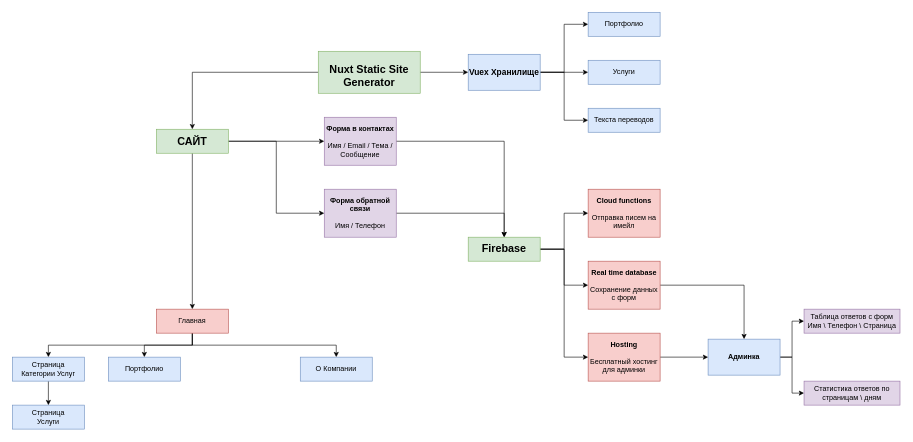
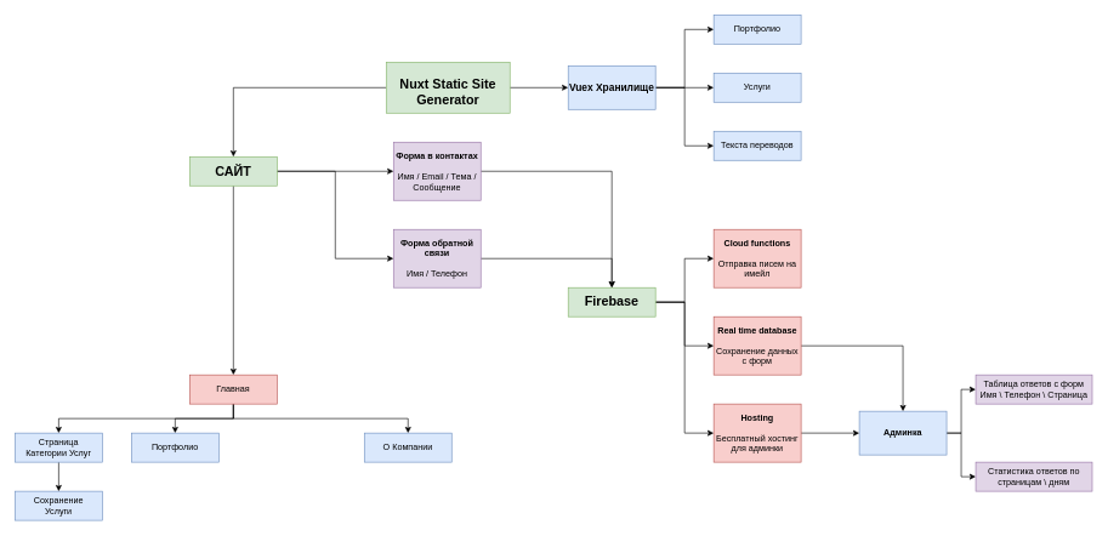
  <mxCell id="0" />
  <mxCell id="1" parent="0" />
  <mxCell id="2" value="" style="edgeStyle=orthogonalEdgeStyle;rounded=0;orthogonalLoop=1;jettySize=auto;html=1;" parent="1" source="5" target="9" edge="1"><mxGeometry relative="1" as="geometry" /></mxCell>
  <mxCell id="3" style="edgeStyle=orthogonalEdgeStyle;rounded=0;orthogonalLoop=1;jettySize=auto;html=1;exitX=1;exitY=0.5;exitDx=0;exitDy=0;entryX=0;entryY=0.5;entryDx=0;entryDy=0;" parent="1" source="5" target="16" edge="1"><mxGeometry relative="1" as="geometry"><Array as="points"><mxPoint x="460" y="235" /><mxPoint x="460" y="355" /></Array></mxGeometry></mxCell>
  <mxCell id="4" style="edgeStyle=orthogonalEdgeStyle;rounded=0;orthogonalLoop=1;jettySize=auto;html=1;exitX=1;exitY=0.5;exitDx=0;exitDy=0;entryX=0;entryY=0.5;entryDx=0;entryDy=0;" parent="1" source="5" target="18" edge="1"><mxGeometry relative="1" as="geometry" /></mxCell>
  <mxCell id="5" value="&lt;b&gt;&lt;font style=&quot;font-size: 18px&quot;&gt;САЙТ&lt;/font&gt;&lt;/b&gt;" style="rounded=0;whiteSpace=wrap;html=1;fillColor=#d5e8d4;strokeColor=#82b366;" parent="1" vertex="1"><mxGeometry x="260" y="215" width="120" height="40" as="geometry" /></mxCell>
  <mxCell id="6" style="edgeStyle=orthogonalEdgeStyle;rounded=0;orthogonalLoop=1;jettySize=auto;html=1;exitX=0.5;exitY=1;exitDx=0;exitDy=0;entryX=0.5;entryY=0;entryDx=0;entryDy=0;" parent="1" source="9" target="13" edge="1"><mxGeometry relative="1" as="geometry" /></mxCell>
  <mxCell id="7" style="edgeStyle=orthogonalEdgeStyle;rounded=0;orthogonalLoop=1;jettySize=auto;html=1;exitX=0.5;exitY=1;exitDx=0;exitDy=0;entryX=0.5;entryY=0;entryDx=0;entryDy=0;" parent="1" source="9" target="11" edge="1"><mxGeometry relative="1" as="geometry" /></mxCell>
  <mxCell id="8" style="edgeStyle=orthogonalEdgeStyle;rounded=0;orthogonalLoop=1;jettySize=auto;html=1;exitX=0.5;exitY=1;exitDx=0;exitDy=0;entryX=0.5;entryY=0;entryDx=0;entryDy=0;" parent="1" source="9" target="14" edge="1"><mxGeometry relative="1" as="geometry" /></mxCell>
  <mxCell id="9" value="Главная" style="whiteSpace=wrap;html=1;rounded=0;fillColor=#f8cecc;strokeColor=#b85450;" parent="1" vertex="1"><mxGeometry x="260" y="515" width="120" height="40" as="geometry" /></mxCell>
- <mxCell id="10" value="&lt;div&gt;Страница&lt;/div&gt;&lt;div&gt;Услуги&lt;/div&gt;" style="rounded=0;whiteSpace=wrap;html=1;fillColor=#dae8fc;strokeColor=#6c8ebf;" parent="1" vertex="1"><mxGeometry x="20" y="675" width="120" height="40" as="geometry" /></mxCell>
+ <mxCell id="10" value="&lt;div&gt;Сохранение&lt;/div&gt;&lt;div&gt;Услуги&lt;/div&gt;" style="rounded=0;whiteSpace=wrap;html=1;fillColor=#dae8fc;strokeColor=#6c8ebf;" parent="1" vertex="1"><mxGeometry x="20" y="675" width="120" height="40" as="geometry" /></mxCell>
  <mxCell id="11" value="Портфолио" style="rounded=0;whiteSpace=wrap;html=1;fillColor=#dae8fc;strokeColor=#6c8ebf;" parent="1" vertex="1"><mxGeometry x="180" y="595" width="120" height="40" as="geometry" /></mxCell>
  <mxCell id="12" style="edgeStyle=orthogonalEdgeStyle;rounded=0;orthogonalLoop=1;jettySize=auto;html=1;exitX=0.5;exitY=1;exitDx=0;exitDy=0;entryX=0.5;entryY=0;entryDx=0;entryDy=0;" parent="1" source="13" target="10" edge="1"><mxGeometry relative="1" as="geometry" /></mxCell>
  <mxCell id="13" value="&lt;div&gt;Страница&lt;/div&gt;&lt;div&gt;Категории Услуг&lt;/div&gt;" style="rounded=0;whiteSpace=wrap;html=1;fillColor=#dae8fc;strokeColor=#6c8ebf;" parent="1" vertex="1"><mxGeometry x="20" y="595" width="120" height="40" as="geometry" /></mxCell>
  <mxCell id="14" value="О Компании" style="rounded=0;whiteSpace=wrap;html=1;fillColor=#dae8fc;strokeColor=#6c8ebf;" parent="1" vertex="1"><mxGeometry x="500" y="595" width="120" height="40" as="geometry" /></mxCell>
  <mxCell id="15" style="edgeStyle=orthogonalEdgeStyle;rounded=0;orthogonalLoop=1;jettySize=auto;html=1;exitX=1;exitY=0.5;exitDx=0;exitDy=0;entryX=0.5;entryY=0;entryDx=0;entryDy=0;" parent="1" source="16" target="22" edge="1"><mxGeometry relative="1" as="geometry" /></mxCell>
  <mxCell id="16" value="&lt;div&gt;&lt;b&gt;Форма обратной связи&lt;/b&gt;&lt;/div&gt;&lt;div&gt;&lt;br&gt;&lt;/div&gt;&lt;div&gt;Имя / Телефон&lt;br&gt;&lt;/div&gt;" style="rounded=0;whiteSpace=wrap;html=1;fillColor=#e1d5e7;strokeColor=#9673a6;" parent="1" vertex="1"><mxGeometry x="540" y="315" width="120" height="80" as="geometry" /></mxCell>
  <mxCell id="17" style="edgeStyle=orthogonalEdgeStyle;rounded=0;orthogonalLoop=1;jettySize=auto;html=1;exitX=1;exitY=0.5;exitDx=0;exitDy=0;entryX=0.5;entryY=0;entryDx=0;entryDy=0;" parent="1" source="18" target="22" edge="1"><mxGeometry relative="1" as="geometry" /></mxCell>
  <mxCell id="18" value="&lt;div&gt;&lt;b&gt;Форма в контактах&lt;/b&gt;&lt;/div&gt;&lt;div&gt;&lt;br&gt;&lt;/div&gt;&lt;div&gt;Имя / Email / Тема / Сообщение&lt;br&gt;&lt;/div&gt;" style="rounded=0;whiteSpace=wrap;html=1;fillColor=#e1d5e7;strokeColor=#9673a6;" parent="1" vertex="1"><mxGeometry x="540" y="195" width="120" height="80" as="geometry" /></mxCell>
  <mxCell id="19" style="edgeStyle=orthogonalEdgeStyle;rounded=0;orthogonalLoop=1;jettySize=auto;html=1;exitX=1;exitY=0.5;exitDx=0;exitDy=0;entryX=0;entryY=0.5;entryDx=0;entryDy=0;" parent="1" source="22" target="23" edge="1"><mxGeometry relative="1" as="geometry" /></mxCell>
  <mxCell id="20" style="edgeStyle=orthogonalEdgeStyle;rounded=0;orthogonalLoop=1;jettySize=auto;html=1;exitX=1;exitY=0.5;exitDx=0;exitDy=0;" parent="1" source="22" target="25" edge="1"><mxGeometry relative="1" as="geometry" /></mxCell>
  <mxCell id="21" style="edgeStyle=orthogonalEdgeStyle;rounded=0;orthogonalLoop=1;jettySize=auto;html=1;exitX=1;exitY=0.5;exitDx=0;exitDy=0;entryX=0;entryY=0.5;entryDx=0;entryDy=0;" edge="1" parent="1" source="22" target="33"><mxGeometry relative="1" as="geometry" /></mxCell>
  <mxCell id="22" value="&lt;b&gt;&lt;font style=&quot;font-size: 18px&quot;&gt;Firebase&lt;/font&gt;&lt;/b&gt;" style="rounded=0;whiteSpace=wrap;html=1;fillColor=#d5e8d4;strokeColor=#82b366;" parent="1" vertex="1"><mxGeometry x="780" y="395" width="120" height="40" as="geometry" /></mxCell>
  <mxCell id="23" value="&lt;div&gt;&lt;b&gt;Cloud functions&lt;/b&gt;&lt;/div&gt;&lt;div&gt;&lt;b&gt;&lt;br&gt;&lt;/b&gt;&lt;/div&gt;&lt;div&gt;Отправка писем на имейл&lt;br&gt;&lt;b&gt;&lt;/b&gt;&lt;/div&gt;" style="whiteSpace=wrap;html=1;rounded=0;fillColor=#f8cecc;strokeColor=#b85450;" parent="1" vertex="1"><mxGeometry x="980" y="315" width="120" height="80" as="geometry" /></mxCell>
  <mxCell id="24" value="" style="edgeStyle=orthogonalEdgeStyle;rounded=0;orthogonalLoop=1;jettySize=auto;html=1;" parent="1" source="25" target="28" edge="1"><mxGeometry relative="1" as="geometry" /></mxCell>
  <mxCell id="25" value="&lt;b&gt;Real time database&lt;br&gt;&lt;/b&gt;&lt;div&gt;&lt;b&gt;&lt;br&gt;&lt;/b&gt;&lt;/div&gt;&lt;div&gt;Сохранение данных с форм&lt;br&gt;&lt;b&gt;&lt;/b&gt;&lt;/div&gt;" style="whiteSpace=wrap;html=1;rounded=0;fillColor=#f8cecc;strokeColor=#b85450;" parent="1" vertex="1"><mxGeometry x="980" y="435" width="120" height="80" as="geometry" /></mxCell>
  <mxCell id="26" value="" style="edgeStyle=orthogonalEdgeStyle;rounded=0;orthogonalLoop=1;jettySize=auto;html=1;entryX=0;entryY=0.5;entryDx=0;entryDy=0;" edge="1" parent="1" source="28" target="40"><mxGeometry relative="1" as="geometry" /></mxCell>
  <mxCell id="27" style="edgeStyle=orthogonalEdgeStyle;rounded=0;orthogonalLoop=1;jettySize=auto;html=1;exitX=1;exitY=0.5;exitDx=0;exitDy=0;entryX=0;entryY=0.5;entryDx=0;entryDy=0;" edge="1" parent="1" source="28" target="41"><mxGeometry relative="1" as="geometry" /></mxCell>
  <mxCell id="28" value="&lt;div&gt;&lt;b&gt;Админка &lt;/b&gt;&lt;br&gt;&lt;/div&gt;" style="whiteSpace=wrap;html=1;rounded=0;strokeColor=#6c8ebf;fillColor=#dae8fc;" parent="1" vertex="1"><mxGeometry x="1180" y="565" width="120" height="60" as="geometry" /></mxCell>
  <mxCell id="29" style="edgeStyle=orthogonalEdgeStyle;rounded=0;orthogonalLoop=1;jettySize=auto;html=1;exitX=0;exitY=0.5;exitDx=0;exitDy=0;entryX=0.5;entryY=0;entryDx=0;entryDy=0;" edge="1" parent="1" source="31" target="5"><mxGeometry relative="1" as="geometry" /></mxCell>
  <mxCell id="30" value="" style="edgeStyle=orthogonalEdgeStyle;rounded=0;orthogonalLoop=1;jettySize=auto;html=1;" edge="1" parent="1" source="31" target="37"><mxGeometry relative="1" as="geometry" /></mxCell>
  <mxCell id="31" value="&lt;br&gt;&lt;b&gt;&lt;font style=&quot;font-size: 18px&quot;&gt;Nuxt Static Site Generator&lt;br&gt;&lt;/font&gt;&lt;/b&gt;" style="rounded=0;whiteSpace=wrap;html=1;fillColor=#d5e8d4;strokeColor=#82b366;" vertex="1" parent="1"><mxGeometry x="530" y="85" width="170" height="70" as="geometry" /></mxCell>
  <mxCell id="32" style="edgeStyle=orthogonalEdgeStyle;rounded=0;orthogonalLoop=1;jettySize=auto;html=1;exitX=1;exitY=0.5;exitDx=0;exitDy=0;entryX=0;entryY=0.5;entryDx=0;entryDy=0;" edge="1" parent="1" source="33" target="28"><mxGeometry relative="1" as="geometry"><mxPoint x="1180" y="585" as="targetPoint" /></mxGeometry></mxCell>
  <mxCell id="33" value="&lt;b&gt;Hosting&lt;br&gt;&lt;/b&gt;&lt;div&gt;&lt;b&gt;&lt;br&gt;&lt;/b&gt;&lt;/div&gt;&lt;div&gt;Бесплатный хостинг для админки&lt;br&gt;&lt;/div&gt;" style="whiteSpace=wrap;html=1;rounded=0;fillColor=#f8cecc;strokeColor=#b85450;" vertex="1" parent="1"><mxGeometry x="980" y="555" width="120" height="80" as="geometry" /></mxCell>
  <mxCell id="34" value="" style="edgeStyle=orthogonalEdgeStyle;rounded=0;orthogonalLoop=1;jettySize=auto;html=1;entryX=0;entryY=0.5;entryDx=0;entryDy=0;" edge="1" parent="1" source="37" target="38"><mxGeometry relative="1" as="geometry" /></mxCell>
  <mxCell id="35" style="edgeStyle=orthogonalEdgeStyle;rounded=0;orthogonalLoop=1;jettySize=auto;html=1;exitX=1;exitY=0.5;exitDx=0;exitDy=0;entryX=0;entryY=0.5;entryDx=0;entryDy=0;" edge="1" parent="1" source="37" target="39"><mxGeometry relative="1" as="geometry" /></mxCell>
  <mxCell id="36" style="edgeStyle=orthogonalEdgeStyle;rounded=0;orthogonalLoop=1;jettySize=auto;html=1;exitX=1;exitY=0.5;exitDx=0;exitDy=0;entryX=0;entryY=0.5;entryDx=0;entryDy=0;" edge="1" parent="1" source="37" target="42"><mxGeometry relative="1" as="geometry"><mxPoint x="920" y="175" as="targetPoint" /></mxGeometry></mxCell>
  <mxCell id="37" value="&lt;font style=&quot;font-size: 14px&quot;&gt;&lt;b&gt;Vuex Хранилище&lt;br&gt;&lt;/b&gt;&lt;/font&gt;" style="whiteSpace=wrap;html=1;rounded=0;strokeColor=#6c8ebf;fillColor=#dae8fc;" vertex="1" parent="1"><mxGeometry x="780" y="90" width="120" height="60" as="geometry" /></mxCell>
  <mxCell id="38" value="Портфолио" style="whiteSpace=wrap;html=1;rounded=0;strokeColor=#6c8ebf;fillColor=#dae8fc;" vertex="1" parent="1"><mxGeometry x="980" y="20" width="120" height="40" as="geometry" /></mxCell>
  <mxCell id="39" value="Услуги" style="whiteSpace=wrap;html=1;rounded=0;strokeColor=#6c8ebf;fillColor=#dae8fc;" vertex="1" parent="1"><mxGeometry x="980" y="100" width="120" height="40" as="geometry" /></mxCell>
  <mxCell id="40" value="&lt;div&gt;Таблица ответов с форм&lt;/div&gt;&lt;div&gt;Имя \ Телефон \ Страница &lt;br&gt;&lt;/div&gt;" style="whiteSpace=wrap;html=1;rounded=0;strokeColor=#9673a6;fillColor=#e1d5e7;" vertex="1" parent="1"><mxGeometry x="1340" y="515" width="160" height="40" as="geometry" /></mxCell>
  <mxCell id="41" value="Статистика ответов по страницам \ дням" style="whiteSpace=wrap;html=1;rounded=0;strokeColor=#9673a6;fillColor=#e1d5e7;" vertex="1" parent="1"><mxGeometry x="1340" y="635" width="160" height="40" as="geometry" /></mxCell>
  <mxCell id="42" value="Текста переводов" style="whiteSpace=wrap;html=1;rounded=0;strokeColor=#6c8ebf;fillColor=#dae8fc;" vertex="1" parent="1"><mxGeometry x="980" y="180" width="120" height="40" as="geometry" /></mxCell>
